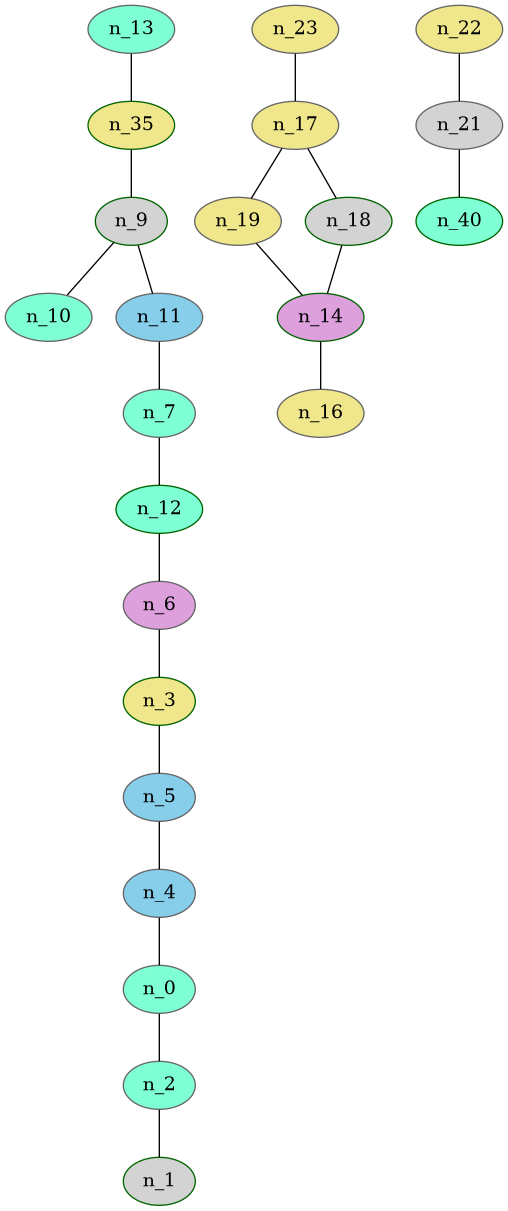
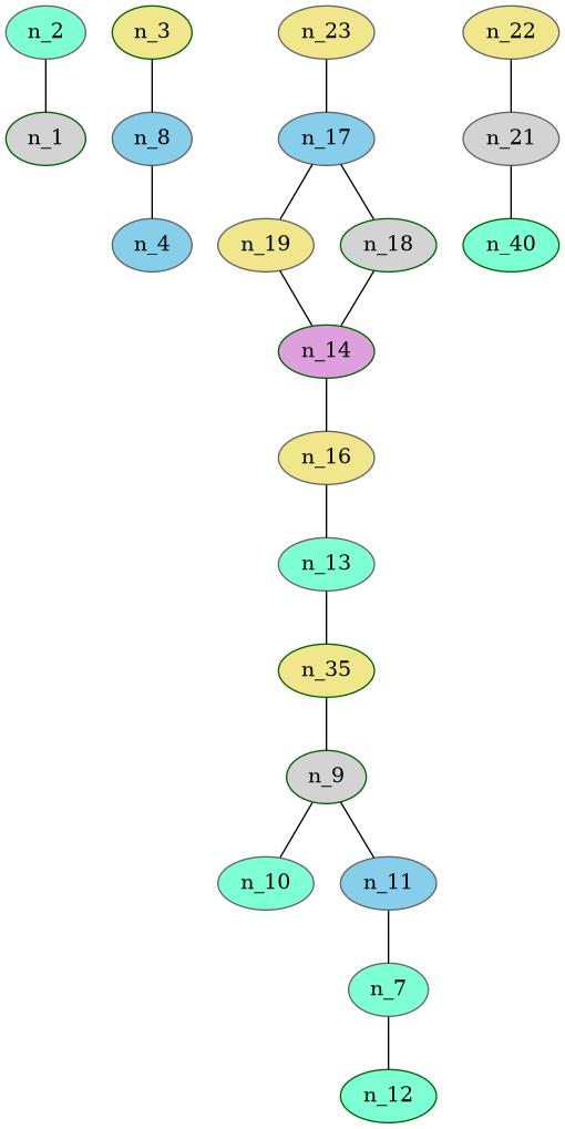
  graph {
    node [color=gray40 fillcolor=aquamarine style=filled]
-   n_0
    n_2
    n_1 [color=darkgreen fillcolor=lightgrey]
    n_3 [color=darkgreen fillcolor=khaki]
-   n_5 [fillcolor=skyblue]
+   n_5 [fillcolor=skyblue label=n_8]
    n_4 [fillcolor=skyblue]
-   n_6 [fillcolor=plum]
    n_12 [color=darkgreen]
    n_7
    n_9 [color=darkgreen fillcolor=lightgrey]
    n_10
    n_11 [fillcolor=skyblue]
    n13 [color=darkgreen fillcolor=khaki label=n_35]
    n_13
    n_14 [color=darkgreen fillcolor=plum]
    n_16 [fillcolor=khaki]
-   n_17 [fillcolor=khaki]
+   n_17 [fillcolor=skyblue]
    n_19 [fillcolor=khaki]
    n_18 [color=darkgreen fillcolor=lightgrey]
    n_22 [fillcolor=khaki]
    n_21 [fillcolor=lightgrey]
    n22 [color=darkgreen label=n_40]
    n_23 [fillcolor=khaki]
-   n_0 -- n_2
    n_2 -- n_1
    n_3 -- n_5
    n_5 -- n_4
-   n_4 -- n_0
-   n_6 -- n_3
-   n_12 -- n_6
    n_7 -- n_12
    n_9 -- n_10
    n_9 -- n_11
    n_11 -- n_7
    n13 -- n_9
    n_13 -- n13
    n_14 -- n_16
+   n_16 -- n_13
    n_17 -- n_19
    n_17 -- n_18
    n_19 -- n_14
    n_18 -- n_14
    n_22 -- n_21
    n_21 -- n22
    n_23 -- n_17
  }
